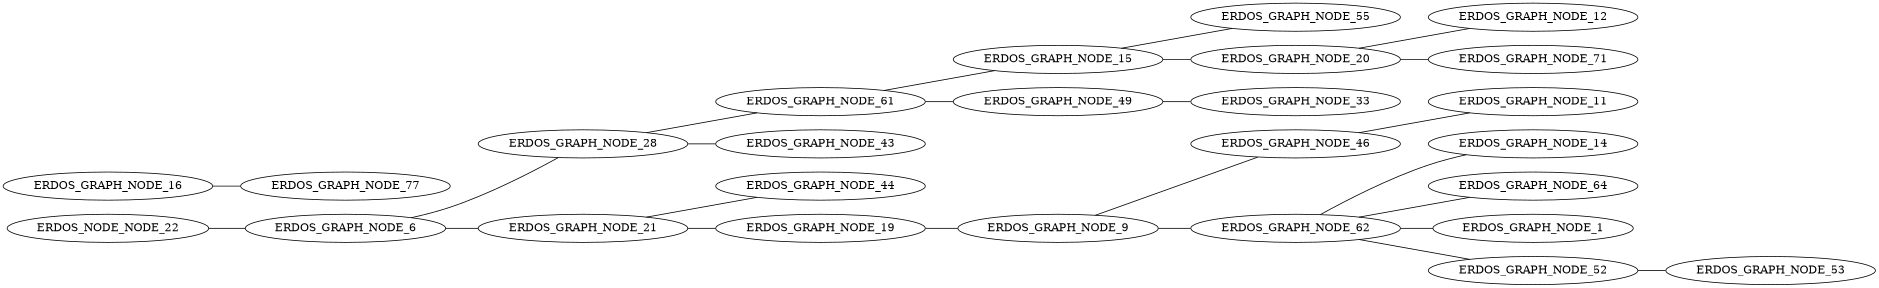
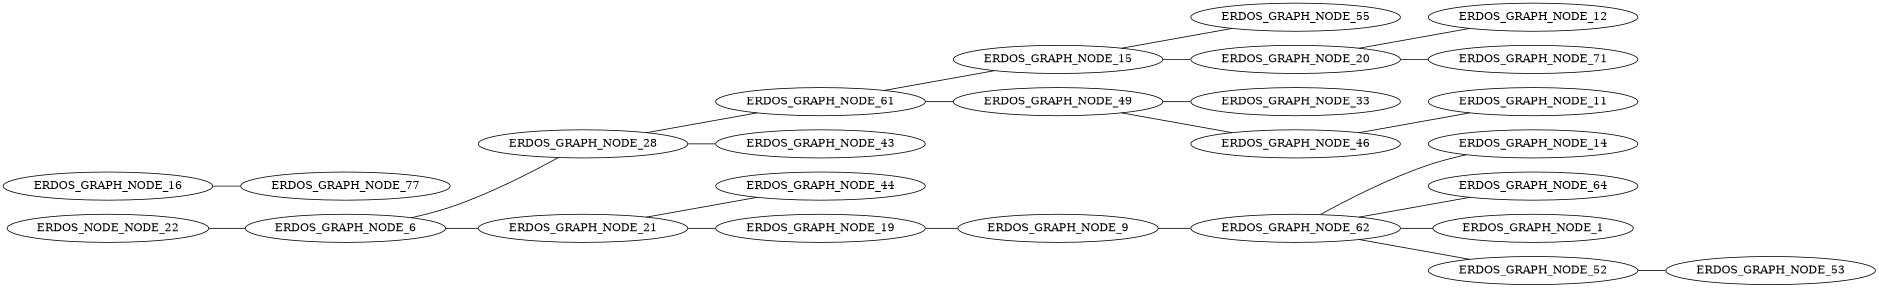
  graph {
    rankdir=LR
    edge [weight=2]
    n1 [label=ERDOS_NODE_NODE_22]
    ERDOS_GRAPH_NODE_6
    ERDOS_GRAPH_NODE_28
    ERDOS_GRAPH_NODE_21
    ERDOS_GRAPH_NODE_61
    ERDOS_GRAPH_NODE_43
    ERDOS_GRAPH_NODE_44
    ERDOS_GRAPH_NODE_19
    ERDOS_GRAPH_NODE_15
    ERDOS_GRAPH_NODE_49
    ERDOS_GRAPH_NODE_16
    ERDOS_GRAPH_NODE_77
    ERDOS_GRAPH_NODE_55
    ERDOS_GRAPH_NODE_20
    ERDOS_GRAPH_NODE_33
    ERDOS_GRAPH_NODE_9
    ERDOS_GRAPH_NODE_46
    ERDOS_GRAPH_NODE_62
    ERDOS_GRAPH_NODE_11
    ERDOS_GRAPH_NODE_14
    ERDOS_GRAPH_NODE_64
    ERDOS_GRAPH_NODE_1
    ERDOS_GRAPH_NODE_52
    ERDOS_GRAPH_NODE_12
    ERDOS_GRAPH_NODE_71
    ERDOS_GRAPH_NODE_53
    n1 -- ERDOS_GRAPH_NODE_6
    ERDOS_GRAPH_NODE_6 -- ERDOS_GRAPH_NODE_28 [weight=6]
    ERDOS_GRAPH_NODE_6 -- ERDOS_GRAPH_NODE_21 [weight=11]
    ERDOS_GRAPH_NODE_28 -- ERDOS_GRAPH_NODE_61 [weight=3]
    ERDOS_GRAPH_NODE_28 -- ERDOS_GRAPH_NODE_43 [weight=14]
    ERDOS_GRAPH_NODE_21 -- ERDOS_GRAPH_NODE_44 [weight=4]
    ERDOS_GRAPH_NODE_21 -- ERDOS_GRAPH_NODE_19 [weight=13]
    ERDOS_GRAPH_NODE_61 -- ERDOS_GRAPH_NODE_15 [weight=15]
    ERDOS_GRAPH_NODE_61 -- ERDOS_GRAPH_NODE_49 [weight=17]
    ERDOS_GRAPH_NODE_19 -- ERDOS_GRAPH_NODE_9 [weight=3]
    ERDOS_GRAPH_NODE_15 -- ERDOS_GRAPH_NODE_55 [weight=14]
    ERDOS_GRAPH_NODE_15 -- ERDOS_GRAPH_NODE_20 [weight=16]
    ERDOS_GRAPH_NODE_49 -- ERDOS_GRAPH_NODE_33 [weight=5]
    ERDOS_GRAPH_NODE_16 -- ERDOS_GRAPH_NODE_77 [weight=19]
    ERDOS_GRAPH_NODE_20 -- ERDOS_GRAPH_NODE_12 [weight=12]
    ERDOS_GRAPH_NODE_20 -- ERDOS_GRAPH_NODE_71 [weight=13]
-   ERDOS_GRAPH_NODE_9 -- ERDOS_GRAPH_NODE_46 [weight=15]
+   ERDOS_GRAPH_NODE_49 -- ERDOS_GRAPH_NODE_46 [weight=15]
    ERDOS_GRAPH_NODE_9 -- ERDOS_GRAPH_NODE_62 [weight=18]
    ERDOS_GRAPH_NODE_46 -- ERDOS_GRAPH_NODE_11 [weight=16]
    ERDOS_GRAPH_NODE_62 -- ERDOS_GRAPH_NODE_14
    ERDOS_GRAPH_NODE_62 -- ERDOS_GRAPH_NODE_64 [weight=9]
    ERDOS_GRAPH_NODE_62 -- ERDOS_GRAPH_NODE_1 [weight=12]
    ERDOS_GRAPH_NODE_62 -- ERDOS_GRAPH_NODE_52 [weight=19]
    ERDOS_GRAPH_NODE_52 -- ERDOS_GRAPH_NODE_53 [weight=17]
  }
